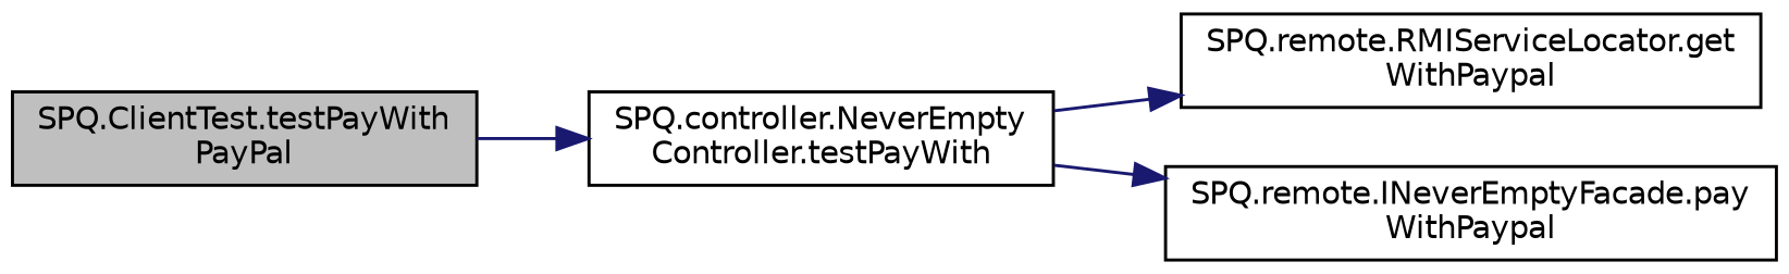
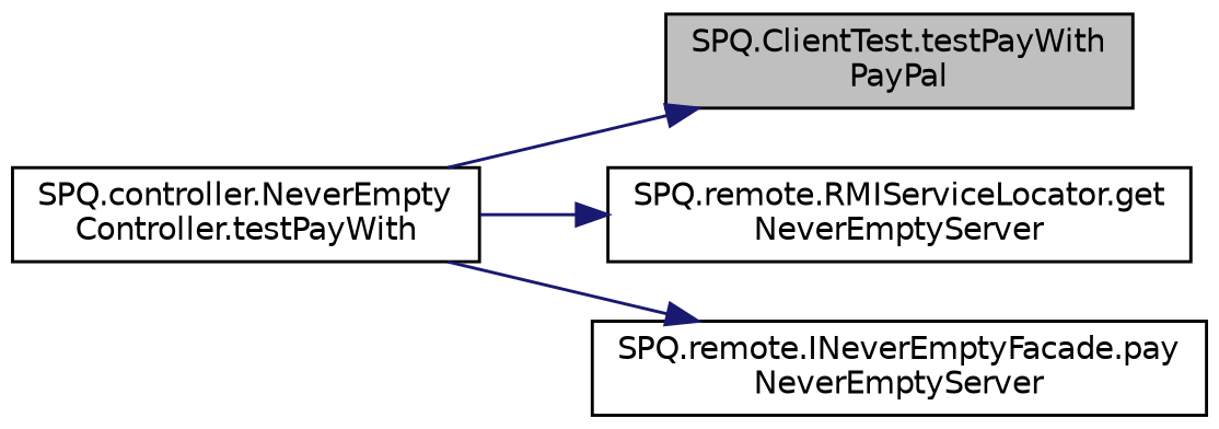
  digraph {
    rankdir=LR
    node [color=black fillcolor=white fontname=Helvetica fontsize=10 shape=record style=filled]
    edge [color=midnightblue fontname=Helvetica fontsize=10 labelfontname=Helvetica labelfontsize=10 style=solid]
    n1 [fillcolor=grey75 fontcolor=black height=0.2 label="SPQ.ClientTest.testPayWith\lPayPal" width=0.4]
    n2 [height=0.2 label="SPQ.controller.NeverEmpty\lController.testPayWith" width=0.4]
-   n3 [height=0.2 label="SPQ.remote.RMIServiceLocator.get\lWithPaypal" width=0.4]
-   n4 [height=0.2 label="SPQ.remote.INeverEmptyFacade.pay\lWithPaypal" width=0.4]
-   n1 -> n2
+   n3 [height=0.2 label="SPQ.remote.RMIServiceLocator.get\lNeverEmptyServer" width=0.4]
+   n4 [height=0.2 label="SPQ.remote.INeverEmptyFacade.pay\lNeverEmptyServer" width=0.4]
+   n2 -> n1
    n2 -> n3
    n2 -> n4
  }
